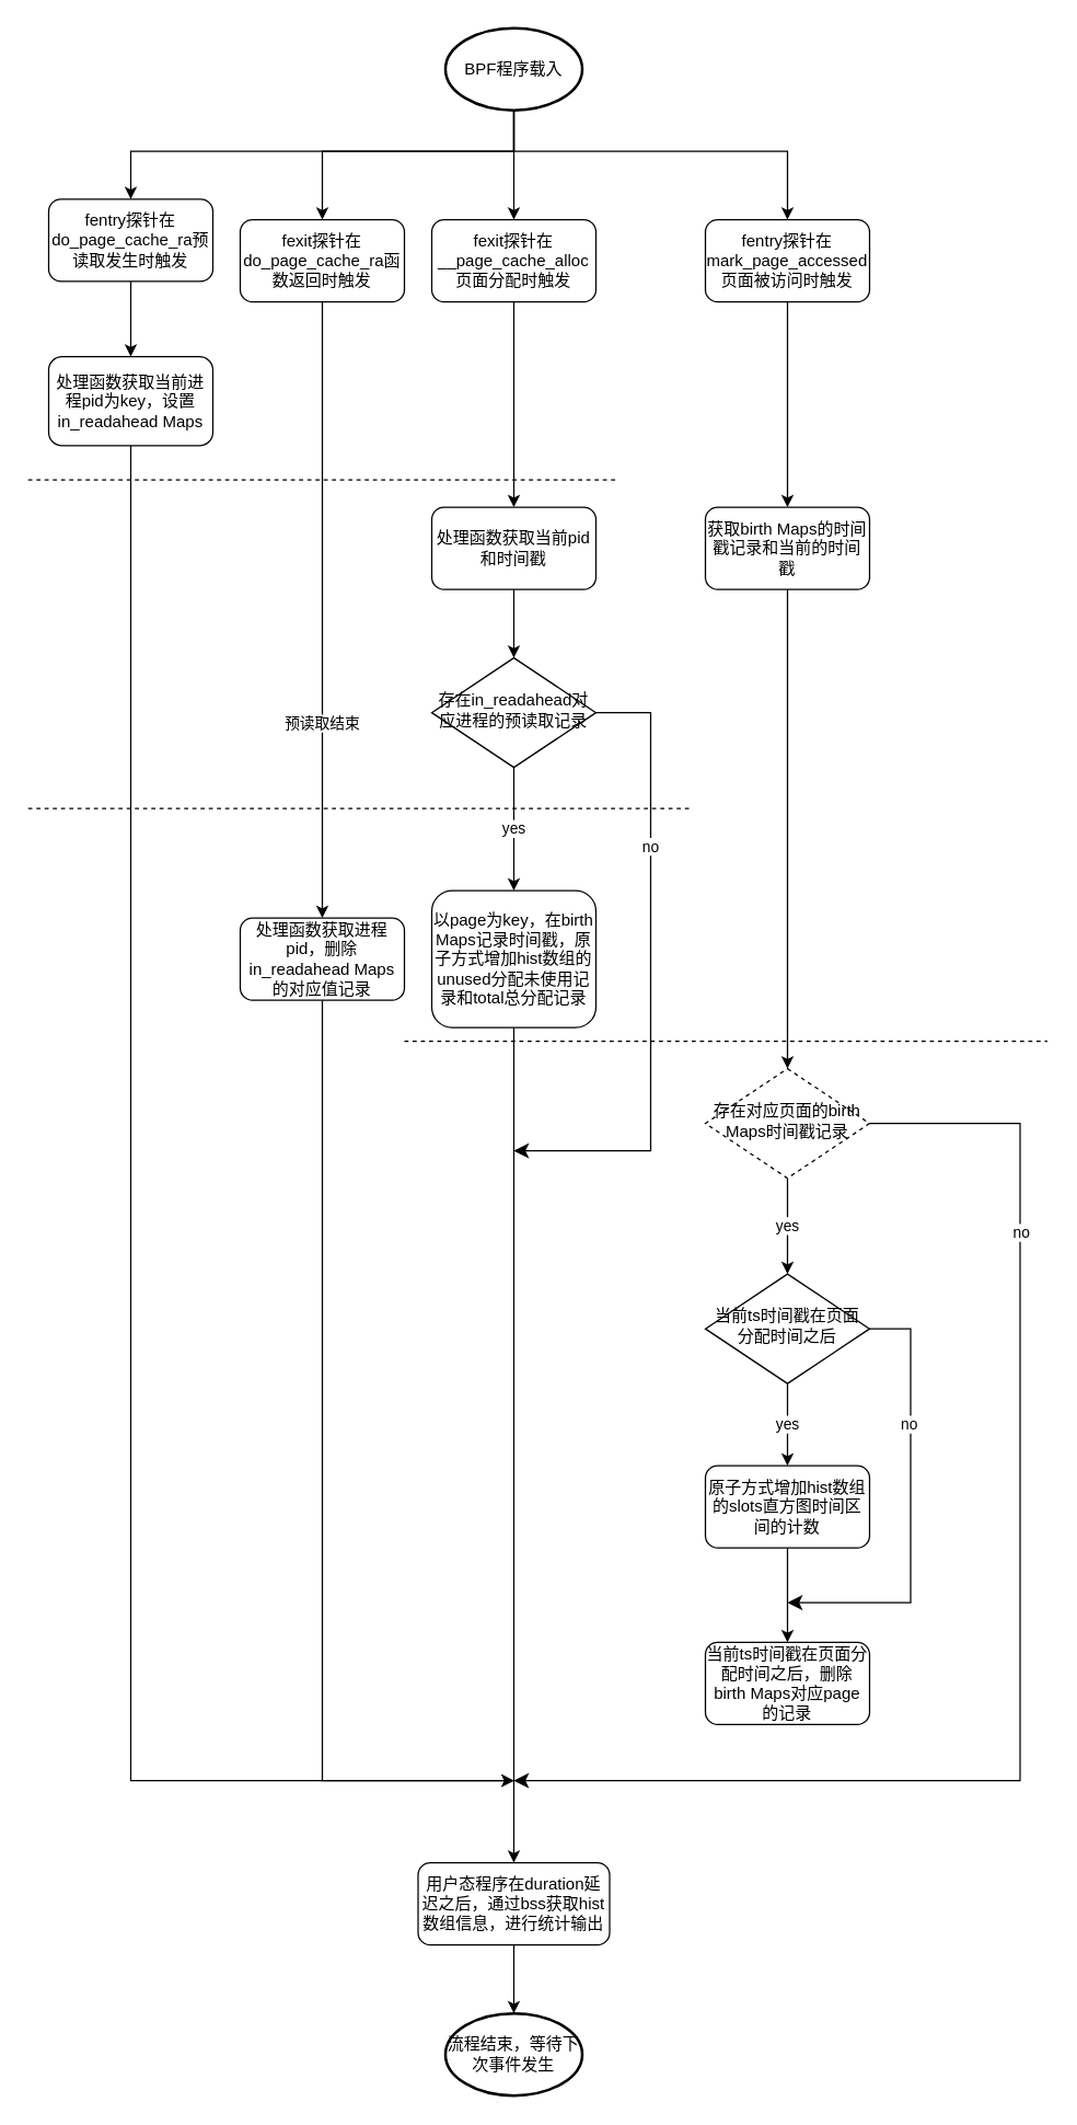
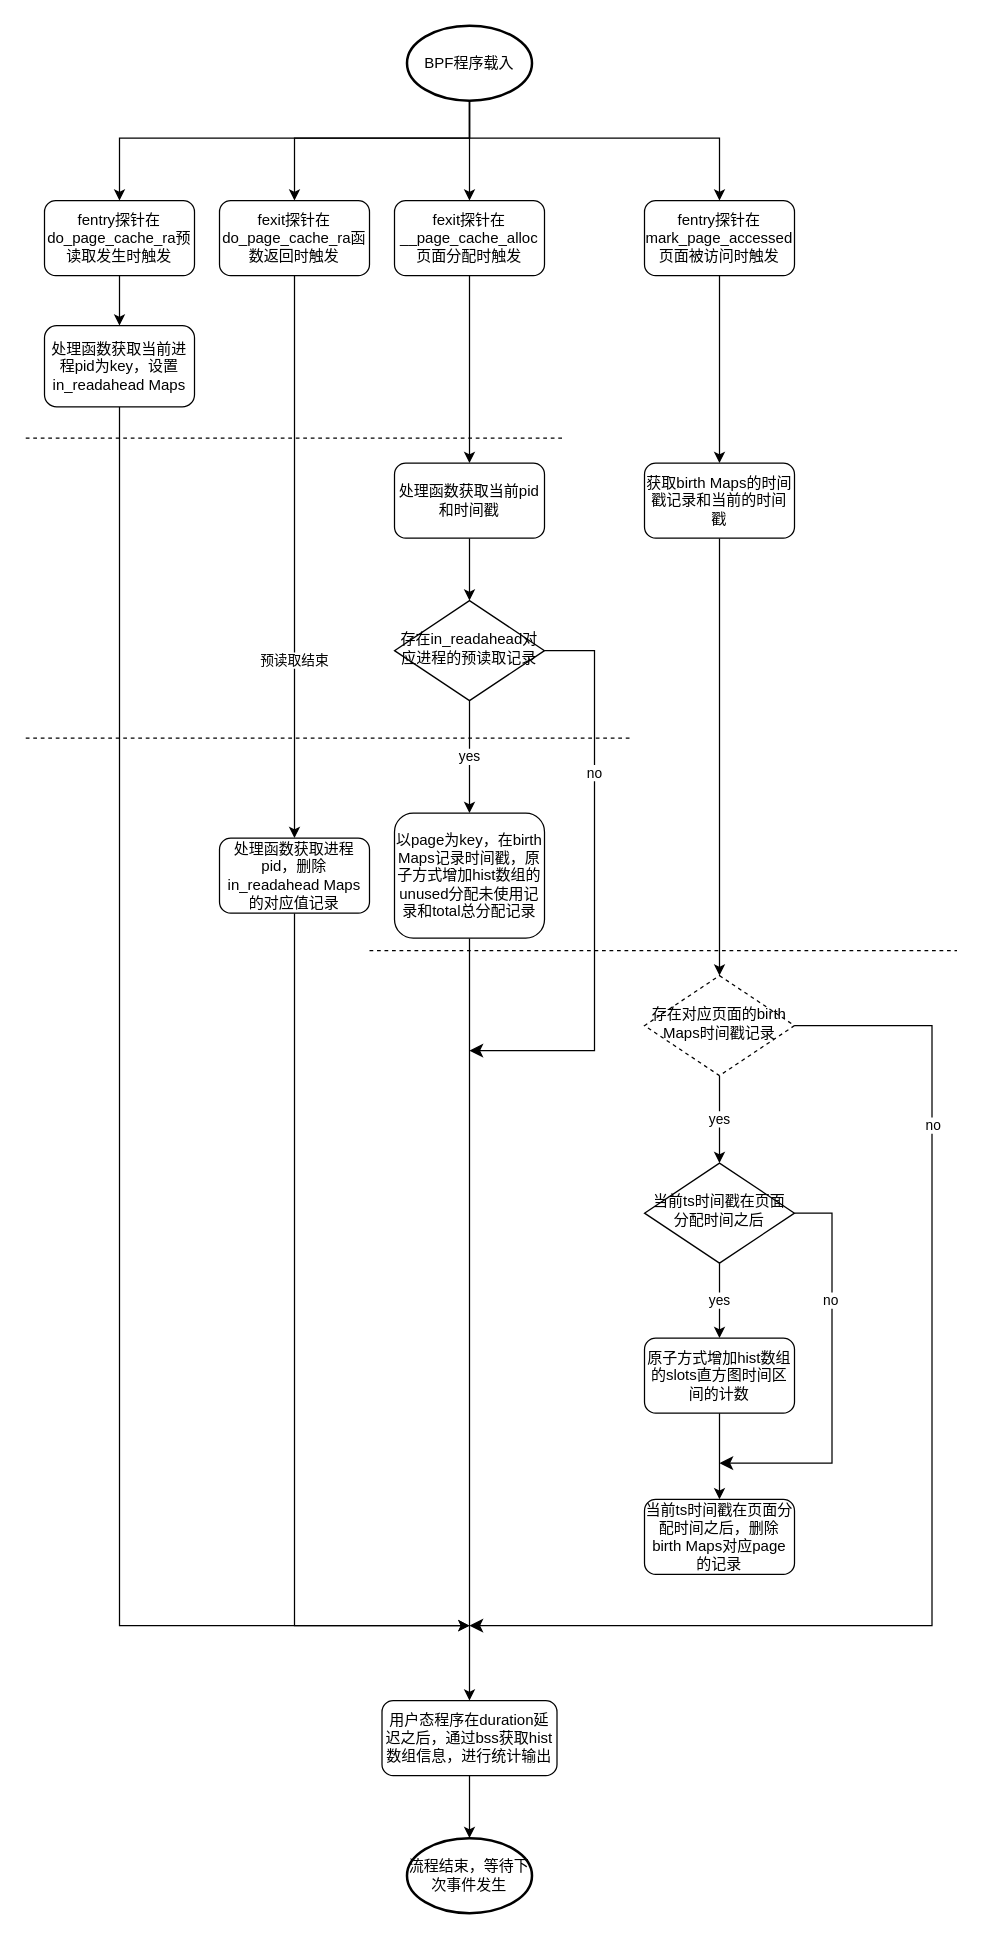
  <mxCell id="0" />
  <mxCell id="1" parent="0" />
  <mxCell id="2" style="edgeStyle=orthogonalEdgeStyle;rounded=0;orthogonalLoop=1;jettySize=auto;html=1;" edge="1" parent="1" source="6" target="8"><mxGeometry relative="1" as="geometry"><Array as="points"><mxPoint x="375" y="110" /><mxPoint x="95" y="110" /></Array></mxGeometry></mxCell>
  <mxCell id="3" style="edgeStyle=orthogonalEdgeStyle;rounded=0;orthogonalLoop=1;jettySize=auto;html=1;entryX=0.5;entryY=0;entryDx=0;entryDy=0;" edge="1" parent="1" source="6" target="11"><mxGeometry relative="1" as="geometry"><Array as="points"><mxPoint x="375" y="110" /><mxPoint x="235" y="110" /></Array></mxGeometry></mxCell>
  <mxCell id="4" style="edgeStyle=orthogonalEdgeStyle;rounded=0;orthogonalLoop=1;jettySize=auto;html=1;entryX=0.5;entryY=0;entryDx=0;entryDy=0;" edge="1" parent="1" source="6" target="13"><mxGeometry relative="1" as="geometry" /></mxCell>
  <mxCell id="5" style="edgeStyle=orthogonalEdgeStyle;rounded=0;orthogonalLoop=1;jettySize=auto;html=1;" edge="1" parent="1" source="6" target="15"><mxGeometry relative="1" as="geometry"><Array as="points"><mxPoint x="375" y="110" /><mxPoint x="575" y="110" /></Array></mxGeometry></mxCell>
  <mxCell id="6" value="BPF程序载入" style="strokeWidth=2;html=1;shape=mxgraph.flowchart.start_1;whiteSpace=wrap;" vertex="1" parent="1"><mxGeometry x="325" y="20" width="100" height="60" as="geometry" /></mxCell>
  <mxCell id="7" style="edgeStyle=orthogonalEdgeStyle;rounded=0;orthogonalLoop=1;jettySize=auto;html=1;" edge="1" parent="1" source="8" target="17"><mxGeometry relative="1" as="geometry" /></mxCell>
- <mxCell id="8" value="fentry探针在do_page_cache_ra预读取发生时触发" style="rounded=1;whiteSpace=wrap;html=1;fontSize=12;glass=0;strokeWidth=1;shadow=0;" vertex="1" parent="1"><mxGeometry x="35" y="145" width="120" height="60" as="geometry" /></mxCell>
+ <mxCell id="8" value="fentry探针在do_page_cache_ra预读取发生时触发" style="rounded=1;whiteSpace=wrap;html=1;fontSize=12;glass=0;strokeWidth=1;shadow=0;" vertex="1" parent="1"><mxGeometry x="35" y="160" width="120" height="60" as="geometry" /></mxCell>
  <mxCell id="9" style="edgeStyle=orthogonalEdgeStyle;rounded=0;orthogonalLoop=1;jettySize=auto;html=1;" edge="1" parent="1" source="11" target="19"><mxGeometry relative="1" as="geometry" /></mxCell>
  <mxCell id="10" value="预读取结束" style="edgeLabel;html=1;align=center;verticalAlign=middle;resizable=0;points=[];" vertex="1" connectable="0" parent="9"><mxGeometry x="0.363" y="-1" relative="1" as="geometry"><mxPoint as="offset" /></mxGeometry></mxCell>
  <mxCell id="11" value="fexit探针在do_page_cache_ra函数返回时触发" style="rounded=1;whiteSpace=wrap;html=1;fontSize=12;glass=0;strokeWidth=1;shadow=0;" vertex="1" parent="1"><mxGeometry x="175" y="160" width="120" height="60" as="geometry" /></mxCell>
  <mxCell id="12" style="edgeStyle=orthogonalEdgeStyle;rounded=0;orthogonalLoop=1;jettySize=auto;html=1;entryX=0.5;entryY=0;entryDx=0;entryDy=0;" edge="1" parent="1" source="13" target="21"><mxGeometry relative="1" as="geometry" /></mxCell>
  <mxCell id="13" value="fexit探针在__page_cache_alloc页面分配时触发" style="rounded=1;whiteSpace=wrap;html=1;fontSize=12;glass=0;strokeWidth=1;shadow=0;" vertex="1" parent="1"><mxGeometry x="315" y="160" width="120" height="60" as="geometry" /></mxCell>
  <mxCell id="14" style="edgeStyle=orthogonalEdgeStyle;rounded=0;orthogonalLoop=1;jettySize=auto;html=1;" edge="1" parent="1" source="15" target="27"><mxGeometry relative="1" as="geometry" /></mxCell>
  <mxCell id="15" value="fentry探针在mark_page_accessed页面被访问时触发" style="rounded=1;whiteSpace=wrap;html=1;fontSize=12;glass=0;strokeWidth=1;shadow=0;" vertex="1" parent="1"><mxGeometry x="515" y="160" width="120" height="60" as="geometry" /></mxCell>
  <mxCell id="16" style="edgeStyle=orthogonalEdgeStyle;rounded=0;orthogonalLoop=1;jettySize=auto;html=1;" edge="1" parent="1" source="17"><mxGeometry relative="1" as="geometry"><mxPoint x="375" y="1300" as="targetPoint" /><Array as="points"><mxPoint x="95" y="1300" /><mxPoint x="376" y="1300" /></Array></mxGeometry></mxCell>
  <mxCell id="17" value="处理函数获取当前进程pid为key，设置in_readahead Maps" style="rounded=1;whiteSpace=wrap;html=1;fontSize=12;glass=0;strokeWidth=1;shadow=0;" vertex="1" parent="1"><mxGeometry x="35" y="260" width="120" height="65" as="geometry" /></mxCell>
  <mxCell id="18" style="edgeStyle=orthogonalEdgeStyle;rounded=0;orthogonalLoop=1;jettySize=auto;html=1;" edge="1" parent="1" source="19"><mxGeometry relative="1" as="geometry"><mxPoint x="375" y="1300" as="targetPoint" /><Array as="points"><mxPoint x="235" y="1300" /><mxPoint x="375" y="1300" /></Array></mxGeometry></mxCell>
  <mxCell id="19" value="处理函数获取进程pid，删除in_readahead Maps的对应值记录" style="rounded=1;whiteSpace=wrap;html=1;fontSize=12;glass=0;strokeWidth=1;shadow=0;" vertex="1" parent="1"><mxGeometry x="175" y="670" width="120" height="60" as="geometry" /></mxCell>
  <mxCell id="20" style="edgeStyle=orthogonalEdgeStyle;rounded=0;orthogonalLoop=1;jettySize=auto;html=1;" edge="1" parent="1" source="21" target="23"><mxGeometry relative="1" as="geometry" /></mxCell>
  <mxCell id="21" value="处理函数获取当前pid和时间戳" style="rounded=1;whiteSpace=wrap;html=1;fontSize=12;glass=0;strokeWidth=1;shadow=0;" vertex="1" parent="1"><mxGeometry x="315" y="370" width="120" height="60" as="geometry" /></mxCell>
  <mxCell id="22" value="yes" style="edgeStyle=orthogonalEdgeStyle;rounded=0;orthogonalLoop=1;jettySize=auto;html=1;entryX=0.5;entryY=0;entryDx=0;entryDy=0;" edge="1" parent="1" source="23" target="25"><mxGeometry relative="1" as="geometry" /></mxCell>
  <mxCell id="23" value="存在in_readahead对应进程的预读取记录" style="rhombus;whiteSpace=wrap;html=1;shadow=0;fontFamily=Helvetica;fontSize=12;align=center;strokeWidth=1;spacing=6;spacingTop=-4;" vertex="1" parent="1"><mxGeometry x="315" y="480" width="120" height="80" as="geometry" /></mxCell>
  <mxCell id="24" style="edgeStyle=orthogonalEdgeStyle;rounded=0;orthogonalLoop=1;jettySize=auto;html=1;" edge="1" parent="1" source="25"><mxGeometry relative="1" as="geometry"><mxPoint x="375" y="1360" as="targetPoint" /><Array as="points" /></mxGeometry></mxCell>
  <mxCell id="25" value="以page为key，在birth Maps记录时间戳，原子方式增加hist数组的unused分配未使用记录和total总分配记录" style="rounded=1;whiteSpace=wrap;html=1;fontSize=12;glass=0;strokeWidth=1;shadow=0;" vertex="1" parent="1"><mxGeometry x="315" y="650" width="120" height="100" as="geometry" /></mxCell>
  <mxCell id="26" style="edgeStyle=orthogonalEdgeStyle;rounded=0;orthogonalLoop=1;jettySize=auto;html=1;entryX=0.5;entryY=0;entryDx=0;entryDy=0;" edge="1" parent="1" source="27" target="34"><mxGeometry relative="1" as="geometry" /></mxCell>
  <mxCell id="27" value="获取birth Maps的时间戳记录和当前的时间戳" style="rounded=1;whiteSpace=wrap;html=1;fontSize=12;glass=0;strokeWidth=1;shadow=0;" vertex="1" parent="1"><mxGeometry x="515" y="370" width="120" height="60" as="geometry" /></mxCell>
  <mxCell id="28" value="yes" style="edgeStyle=orthogonalEdgeStyle;rounded=0;orthogonalLoop=1;jettySize=auto;html=1;entryX=0.5;entryY=0;entryDx=0;entryDy=0;" edge="1" parent="1" source="29" target="31"><mxGeometry relative="1" as="geometry" /></mxCell>
  <mxCell id="29" value="当前ts时间戳在页面分配时间之后" style="rhombus;whiteSpace=wrap;html=1;shadow=0;fontFamily=Helvetica;fontSize=12;align=center;strokeWidth=1;spacing=6;spacingTop=-4;" vertex="1" parent="1"><mxGeometry x="515" y="930" width="120" height="80" as="geometry" /></mxCell>
  <mxCell id="30" style="edgeStyle=orthogonalEdgeStyle;rounded=0;orthogonalLoop=1;jettySize=auto;html=1;" edge="1" parent="1" source="31" target="32"><mxGeometry relative="1" as="geometry" /></mxCell>
  <mxCell id="31" value="原子方式增加hist数组的slots直方图时间区间的计数" style="rounded=1;whiteSpace=wrap;html=1;fontSize=12;glass=0;strokeWidth=1;shadow=0;" vertex="1" parent="1"><mxGeometry x="515" y="1070" width="120" height="60" as="geometry" /></mxCell>
  <mxCell id="32" value="当前ts时间戳在页面分配时间之后，删除birth Maps对应page的记录" style="rounded=1;whiteSpace=wrap;html=1;fontSize=12;glass=0;strokeWidth=1;shadow=0;" vertex="1" parent="1"><mxGeometry x="515" y="1199" width="120" height="60" as="geometry" /></mxCell>
  <mxCell id="33" value="yes" style="edgeStyle=orthogonalEdgeStyle;rounded=0;orthogonalLoop=1;jettySize=auto;html=1;entryX=0.5;entryY=0;entryDx=0;entryDy=0;" edge="1" parent="1" source="34" target="29"><mxGeometry relative="1" as="geometry" /></mxCell>
  <mxCell id="34" value="存在对应页面的birth Maps时间戳记录" style="rhombus;whiteSpace=wrap;html=1;shadow=0;fontFamily=Helvetica;fontSize=12;align=center;strokeWidth=1;spacing=6;spacingTop=-4;dashed=1;" vertex="1" parent="1"><mxGeometry x="515" y="780" width="120" height="80" as="geometry" /></mxCell>
  <mxCell id="35" value="" style="endArrow=none;dashed=1;html=1;rounded=0;" edge="1" parent="1"><mxGeometry width="50" height="50" relative="1" as="geometry"><mxPoint x="20" y="350" as="sourcePoint" /><mxPoint x="450" y="350" as="targetPoint" /></mxGeometry></mxCell>
  <mxCell id="36" value="" style="endArrow=none;dashed=1;html=1;rounded=0;" edge="1" parent="1"><mxGeometry width="50" height="50" relative="1" as="geometry"><mxPoint x="20" y="590" as="sourcePoint" /><mxPoint x="505" y="590" as="targetPoint" /></mxGeometry></mxCell>
  <mxCell id="37" value="流程结束，等待下次事件发生" style="strokeWidth=2;html=1;shape=mxgraph.flowchart.start_1;whiteSpace=wrap;" vertex="1" parent="1"><mxGeometry x="325" y="1470" width="100" height="60" as="geometry" /></mxCell>
  <mxCell id="38" value="no" style="edgeStyle=segmentEdgeStyle;endArrow=none;html=1;curved=0;rounded=0;endSize=8;startSize=8;entryX=1;entryY=0.5;entryDx=0;entryDy=0;startArrow=classic;startFill=1;endFill=0;" edge="1" parent="1" target="23"><mxGeometry x="0.4" width="50" height="50" relative="1" as="geometry"><mxPoint x="375" y="840" as="sourcePoint" /><mxPoint x="425" y="930" as="targetPoint" /><Array as="points"><mxPoint x="475" y="840" /><mxPoint x="475" y="520" /></Array><mxPoint as="offset" /></mxGeometry></mxCell>
  <mxCell id="39" value="" style="edgeStyle=segmentEdgeStyle;endArrow=none;html=1;curved=0;rounded=0;endSize=8;startSize=8;entryX=1;entryY=0.5;entryDx=0;entryDy=0;startArrow=classic;startFill=1;endFill=0;" edge="1" parent="1" target="29"><mxGeometry width="50" height="50" relative="1" as="geometry"><mxPoint x="575" y="1170" as="sourcePoint" /><mxPoint x="625" y="1120" as="targetPoint" /><Array as="points"><mxPoint x="665" y="1170" /><mxPoint x="665" y="970" /></Array></mxGeometry></mxCell>
  <mxCell id="40" value="no" style="edgeLabel;html=1;align=center;verticalAlign=middle;resizable=0;points=[];" vertex="1" connectable="0" parent="39"><mxGeometry x="0.383" y="2" relative="1" as="geometry"><mxPoint as="offset" /></mxGeometry></mxCell>
  <mxCell id="41" value="" style="edgeStyle=segmentEdgeStyle;endArrow=none;html=1;curved=0;rounded=0;endSize=8;startSize=8;entryX=1;entryY=0.5;entryDx=0;entryDy=0;startArrow=classic;startFill=1;endFill=0;" edge="1" parent="1" target="34"><mxGeometry width="50" height="50" relative="1" as="geometry"><mxPoint x="375" y="1300" as="sourcePoint" /><mxPoint x="425" y="1180" as="targetPoint" /><Array as="points"><mxPoint x="745" y="1300" /><mxPoint x="745" y="820" /></Array></mxGeometry></mxCell>
  <mxCell id="42" value="no" style="edgeLabel;html=1;align=center;verticalAlign=middle;resizable=0;points=[];" vertex="1" connectable="0" parent="41"><mxGeometry x="0.485" relative="1" as="geometry"><mxPoint y="-58" as="offset" /></mxGeometry></mxCell>
  <mxCell id="43" value="" style="endArrow=none;dashed=1;html=1;rounded=0;" edge="1" parent="1"><mxGeometry width="50" height="50" relative="1" as="geometry"><mxPoint x="295" y="760" as="sourcePoint" /><mxPoint x="765" y="760" as="targetPoint" /></mxGeometry></mxCell>
  <mxCell id="44" style="edgeStyle=orthogonalEdgeStyle;rounded=0;orthogonalLoop=1;jettySize=auto;html=1;entryX=0.5;entryY=0;entryDx=0;entryDy=0;entryPerimeter=0;" edge="1" parent="1" source="45" target="37"><mxGeometry relative="1" as="geometry" /></mxCell>
  <mxCell id="45" value="用户态程序在duration延迟之后，通过bss获取hist数组信息，进行统计输出" style="rounded=1;whiteSpace=wrap;html=1;fontSize=12;glass=0;strokeWidth=1;shadow=0;" vertex="1" parent="1"><mxGeometry x="305" y="1360" width="140" height="60" as="geometry" /></mxCell>
